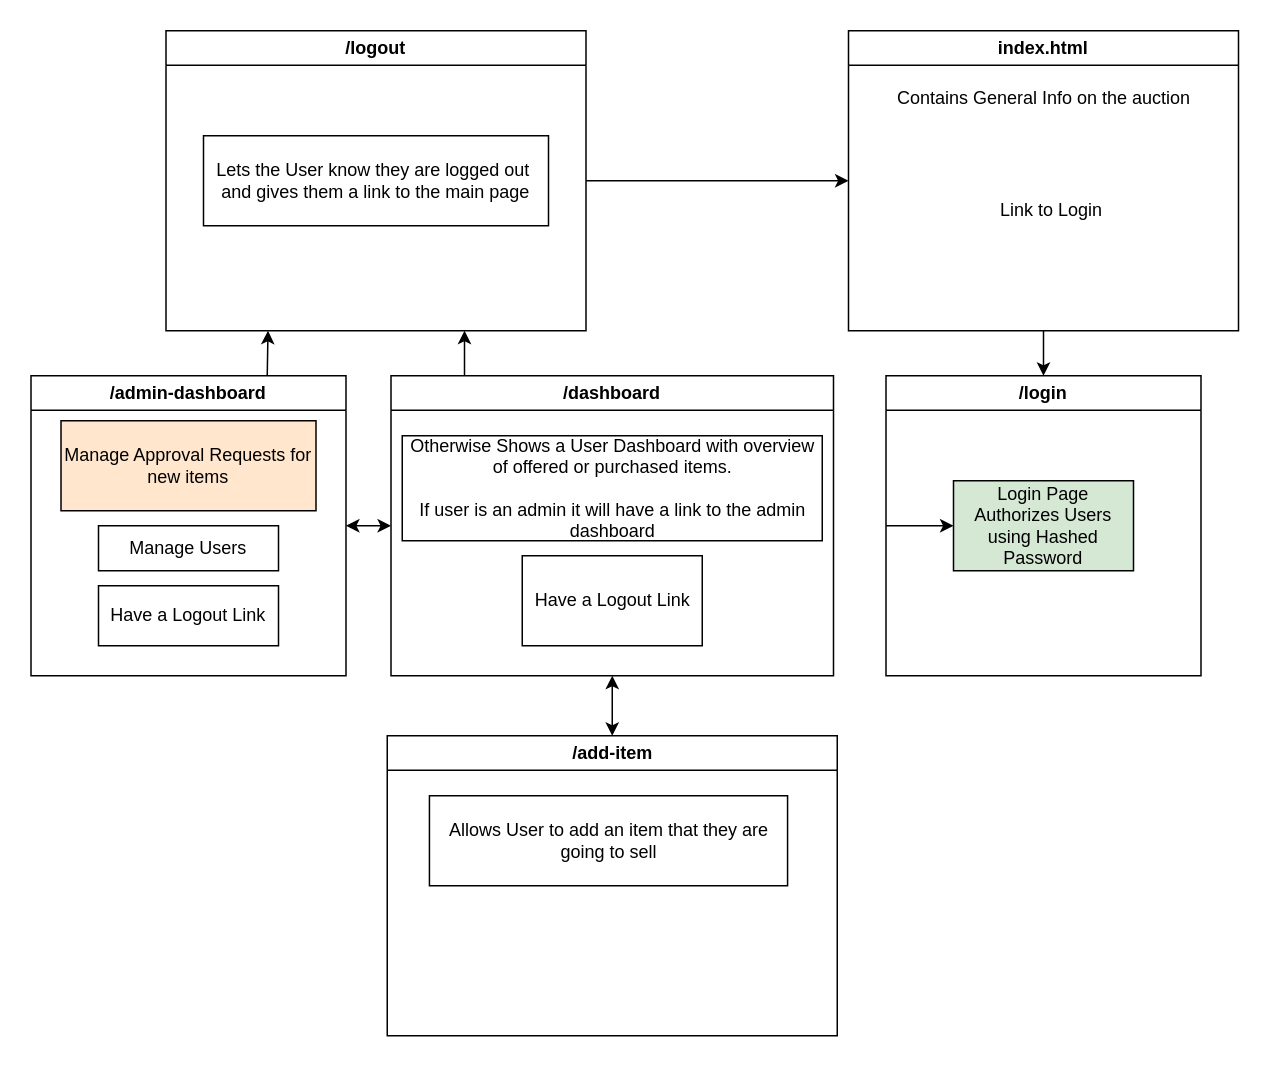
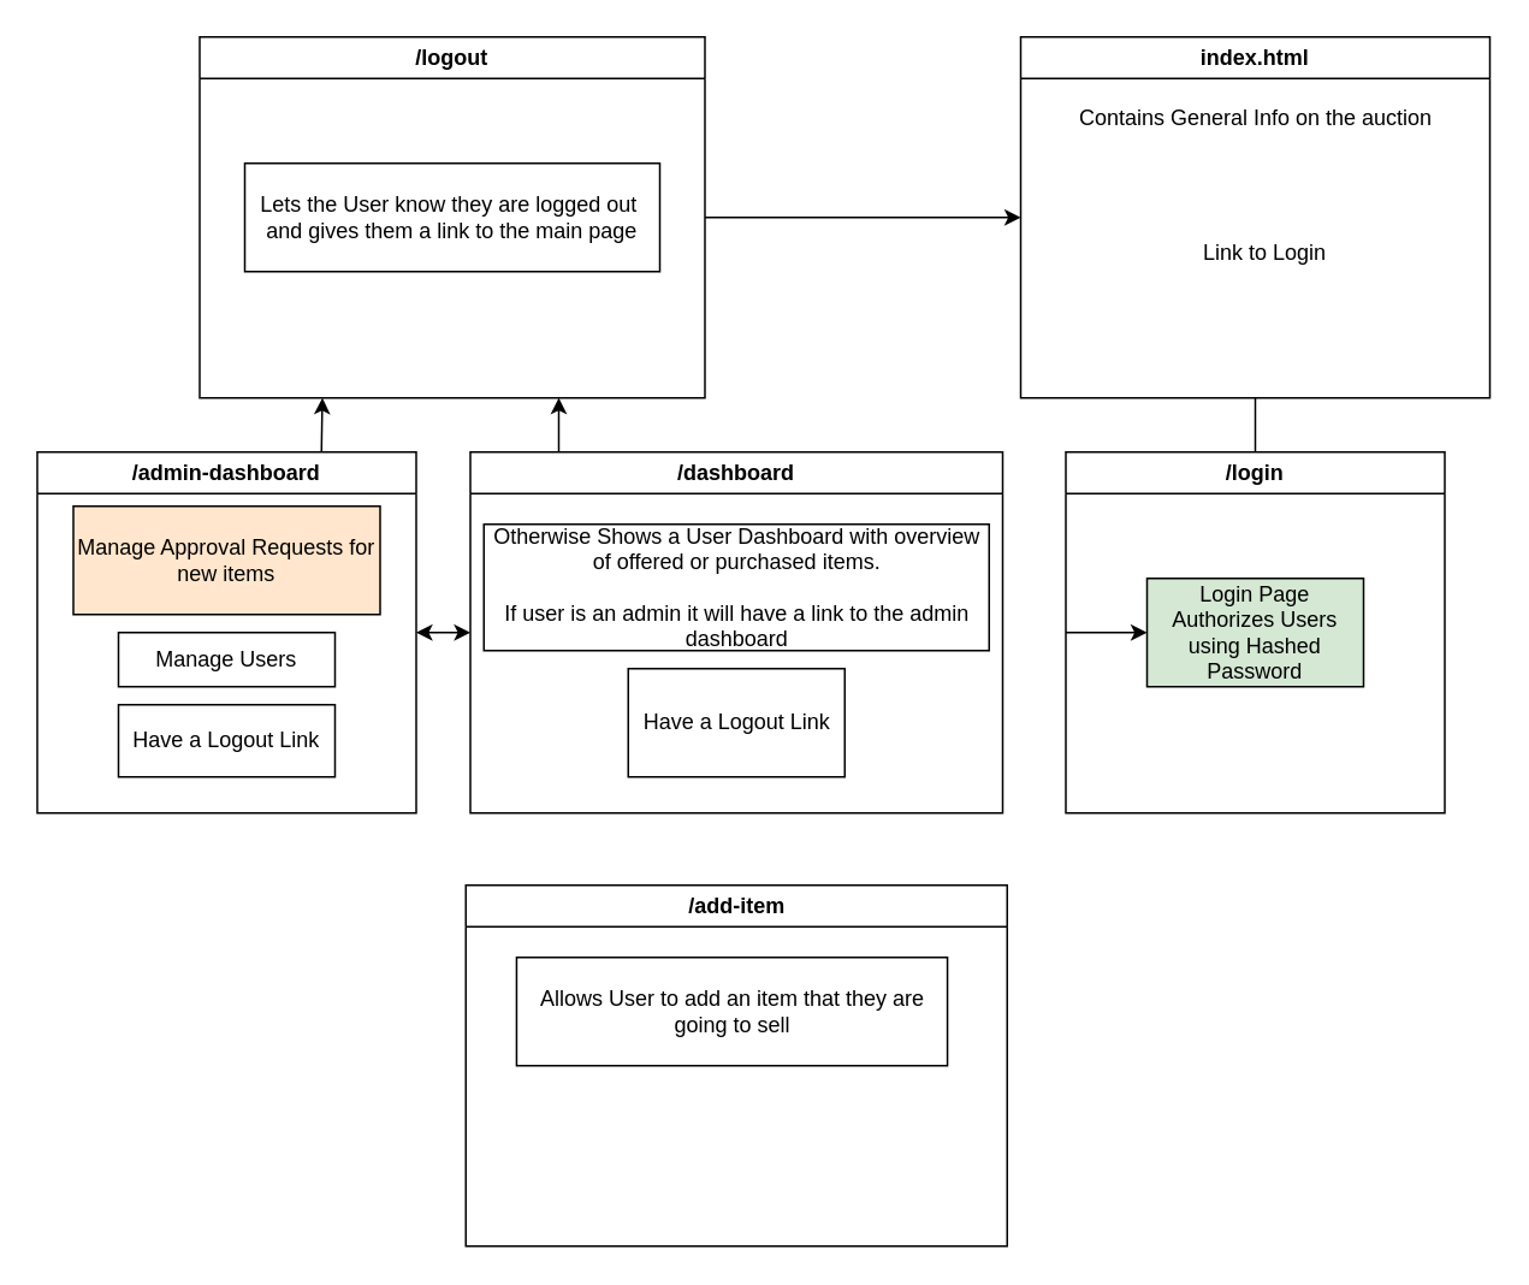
  <mxCell id="0" />
  <mxCell id="1" parent="0" />
  <mxCell id="2" value="index.html" style="swimlane;whiteSpace=wrap;html=1;" vertex="1" parent="1"><mxGeometry x="565" y="20" width="260" height="200" as="geometry" /></mxCell>
  <mxCell id="3" value="Contains General Info on the auction&lt;br&gt;" style="text;html=1;align=center;verticalAlign=middle;resizable=0;points=[];autosize=1;strokeColor=none;fillColor=none;" vertex="1" parent="2"><mxGeometry x="20" y="30" width="220" height="30" as="geometry" /></mxCell>
  <mxCell id="4" value="Link to Login" style="text;html=1;align=center;verticalAlign=middle;resizable=0;points=[];autosize=1;strokeColor=none;fillColor=none;" vertex="1" parent="2"><mxGeometry x="90" y="105" width="90" height="30" as="geometry" /></mxCell>
  <mxCell id="5" value="/login" style="swimlane;whiteSpace=wrap;html=1;" vertex="1" parent="1"><mxGeometry x="590" y="250" width="210" height="200" as="geometry" /></mxCell>
  <mxCell id="6" value="Login Page&lt;br style=&quot;border-color: var(--darkreader-border--border-color); --darkreader-inline-border:var(--darkreader-border--darkreader-border--border-color);&quot; data-darkreader-inline-border=&quot;&quot;&gt;Authorizes Users using Hashed Password" style="rounded=0;whiteSpace=wrap;html=1;fillColor=#d5e8d4;" vertex="1" parent="5"><mxGeometry x="45" y="70" width="120" height="60" as="geometry" /></mxCell>
  <mxCell id="7" value="/dashboard" style="swimlane;whiteSpace=wrap;html=1;" vertex="1" parent="1"><mxGeometry x="260" y="250" width="295" height="200" as="geometry" /></mxCell>
  <mxCell id="8" value="Otherwise Shows a User Dashboard with overview of offered or purchased items.&lt;br&gt;&lt;br&gt;If user is an admin it will have a link to the admin dashboard" style="whiteSpace=wrap;html=1;rounded=0;" vertex="1" parent="7"><mxGeometry x="7.5" y="40" width="280" height="70" as="geometry" /></mxCell>
  <mxCell id="9" value="Have a Logout Link" style="whiteSpace=wrap;html=1;" vertex="1" parent="7"><mxGeometry x="87.5" y="120" width="120" height="60" as="geometry" /></mxCell>
  <mxCell id="10" value="/add-item" style="swimlane;whiteSpace=wrap;html=1;" vertex="1" parent="1"><mxGeometry x="257.5" y="490" width="300" height="200" as="geometry" /></mxCell>
  <mxCell id="11" value="Allows User to add an item that they are going to sell" style="whiteSpace=wrap;html=1;" vertex="1" parent="10"><mxGeometry x="28.13" y="40" width="238.75" height="60" as="geometry" /></mxCell>
  <mxCell id="12" value="/admin-dashboard" style="swimlane;whiteSpace=wrap;html=1;" vertex="1" parent="1"><mxGeometry x="20" y="250" width="210" height="200" as="geometry" /></mxCell>
  <mxCell id="13" value="Manage Approval Requests for new items" style="whiteSpace=wrap;html=1;fillColor=#ffe6cc;" vertex="1" parent="12"><mxGeometry x="20" y="30" width="170" height="60" as="geometry" /></mxCell>
  <mxCell id="14" value="Manage Users" style="whiteSpace=wrap;html=1;" vertex="1" parent="12"><mxGeometry x="45" y="100" width="120" height="30" as="geometry" /></mxCell>
  <mxCell id="15" value="Have a Logout Link" style="whiteSpace=wrap;html=1;" vertex="1" parent="12"><mxGeometry x="45" y="140" width="120" height="40" as="geometry" /></mxCell>
  <mxCell id="16" value="" style="endArrow=classic;startArrow=classic;html=1;rounded=0;entryX=0;entryY=0.5;entryDx=0;entryDy=0;exitX=1;exitY=0.5;exitDx=0;exitDy=0;" edge="1" parent="1" source="12" target="7"><mxGeometry width="50" height="50" relative="1" as="geometry"><mxPoint x="130" y="530" as="sourcePoint" /><mxPoint x="180" y="480" as="targetPoint" /></mxGeometry></mxCell>
- <mxCell id="17" value="" style="endArrow=classic;startArrow=classic;html=1;rounded=0;entryX=0.5;entryY=1;entryDx=0;entryDy=0;exitX=0.5;exitY=0;exitDx=0;exitDy=0;" edge="1" parent="1" source="10" target="7"><mxGeometry width="50" height="50" relative="1" as="geometry"><mxPoint x="650" y="615" as="sourcePoint" /><mxPoint x="700" y="565" as="targetPoint" /></mxGeometry></mxCell>
  <mxCell id="18" value="" style="endArrow=classic;html=1;rounded=0;exitX=0;exitY=0.5;exitDx=0;exitDy=0;" edge="1" parent="1" source="5" target="6"><mxGeometry width="50" height="50" relative="1" as="geometry"><mxPoint x="410" y="440" as="sourcePoint" /><mxPoint x="460" y="390" as="targetPoint" /></mxGeometry></mxCell>
  <mxCell id="19" value="/logout" style="swimlane;whiteSpace=wrap;html=1;" vertex="1" parent="1"><mxGeometry x="110" y="20" width="280" height="200" as="geometry" /></mxCell>
  <mxCell id="20" value="Lets the User know they are logged out&amp;nbsp; and gives them a link to the main page" style="whiteSpace=wrap;html=1;" vertex="1" parent="19"><mxGeometry x="25" y="70" width="230" height="60" as="geometry" /></mxCell>
  <mxCell id="21" value="" style="endArrow=classic;html=1;rounded=0;exitX=0.75;exitY=0;exitDx=0;exitDy=0;" edge="1" parent="1" source="12"><mxGeometry width="50" height="50" relative="1" as="geometry"><mxPoint x="410" y="440" as="sourcePoint" /><mxPoint x="178" y="220" as="targetPoint" /></mxGeometry></mxCell>
  <mxCell id="22" value="" style="endArrow=classic;html=1;rounded=0;" edge="1" parent="1"><mxGeometry width="50" height="50" relative="1" as="geometry"><mxPoint x="309" y="250" as="sourcePoint" /><mxPoint x="309" y="220" as="targetPoint" /></mxGeometry></mxCell>
  <mxCell id="23" value="" style="endArrow=classic;html=1;rounded=0;exitX=1;exitY=0.5;exitDx=0;exitDy=0;entryX=0;entryY=0.5;entryDx=0;entryDy=0;" edge="1" parent="1" source="19" target="2"><mxGeometry width="50" height="50" relative="1" as="geometry"><mxPoint x="410" y="420" as="sourcePoint" /><mxPoint x="460" y="370" as="targetPoint" /></mxGeometry></mxCell>
- <mxCell id="24" value="" style="endArrow=classic;html=1;rounded=0;exitX=0.5;exitY=1;exitDx=0;exitDy=0;entryX=0.5;entryY=0;entryDx=0;entryDy=0;" edge="1" parent="1" source="2" target="5"><mxGeometry width="50" height="50" relative="1" as="geometry"><mxPoint x="410" y="420" as="sourcePoint" /><mxPoint x="460" y="370" as="targetPoint" /></mxGeometry></mxCell>
+ <mxCell id="24" value="" style="endArrow=none;html=1;rounded=0;exitX=0.5;exitY=1;exitDx=0;exitDy=0;entryX=0.5;entryY=0;entryDx=0;entryDy=0;" edge="1" parent="1" source="2" target="5"><mxGeometry width="50" height="50" relative="1" as="geometry"><mxPoint x="410" y="420" as="sourcePoint" /><mxPoint x="460" y="370" as="targetPoint" /></mxGeometry></mxCell>
